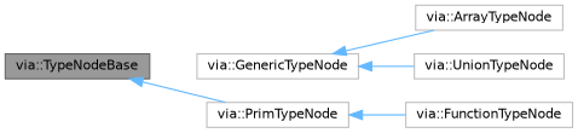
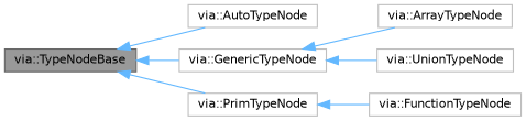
  digraph {
    rankdir=LR
    node [color=grey75 fillcolor=white fontname=Helvetica fontsize=10 shape=box style=filled]
    edge [color=steelblue1 dir=back fontname=Helvetica fontsize=10 labelfontname=Helvetica labelfontsize=10 style=solid]
    n1 [color=gray40 fillcolor=grey60 fontcolor=black height=0.2 label="via::TypeNodeBase" width=0.4]
+   n2 [height=0.2 label="via::AutoTypeNode" width=0.4]
    n3 [height=0.2 label="via::GenericTypeNode" width=0.4]
    n4 [height=0.2 label="via::PrimTypeNode" width=0.4]
    n5 [height=0.2 label="via::ArrayTypeNode" width=0.4]
    n6 [height=0.2 label="via::FunctionTypeNode" width=0.4]
    n7 [height=0.2 label="via::UnionTypeNode" width=0.4]
+   n1 -> n2
+   n1 -> n3
    n1 -> n4
    n3 -> n5
    n3 -> n7
    n4 -> n6
  }
